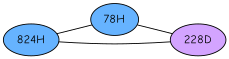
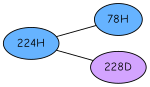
  graph {
    fontname="Comic Neue"
    rankdir=LR
    node [fillcolor="#66B3FF" fontname="Comic Neue" style=radial]
    edge [fontname="Comic Neue" penwidth=1]
    n1 [label="78H"]
-   "224H" [label="824H"]
+   "224H"
    "228D" [fillcolor="#D3A4FF"]
-   n1 -- "228D"
    "224H" -- n1
    "224H" -- "228D"
  }
